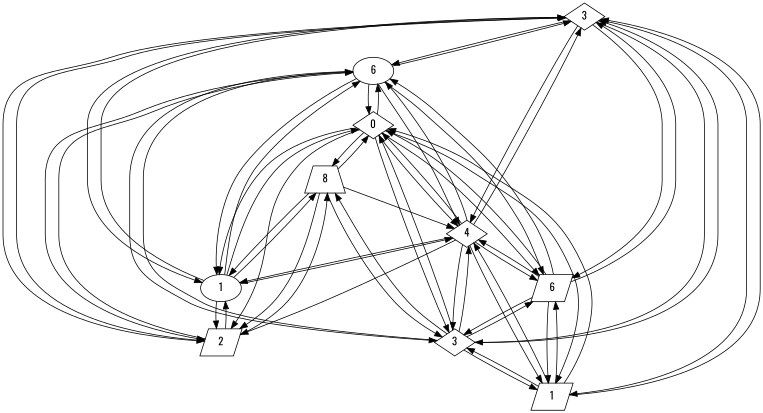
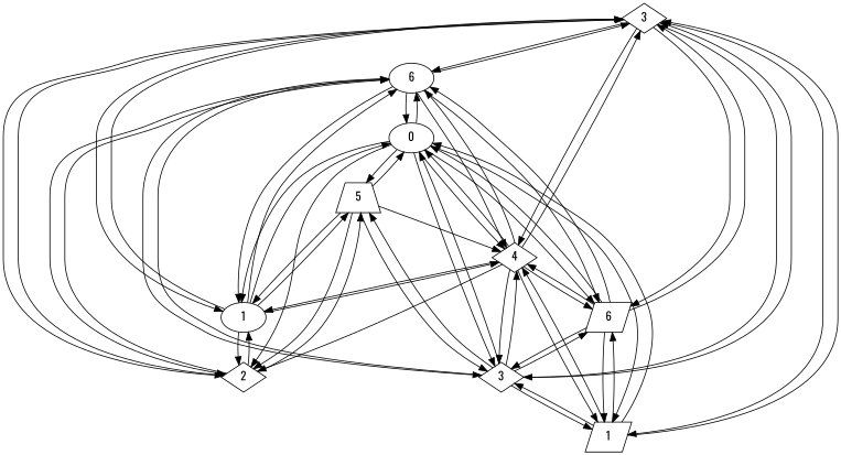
  digraph {
    fontname=Oswald
    node [fontname=Oswald shape=diamond]
    edge [fontname=Oswald]
    n1 [label=3]
    n2 [label=6 shape=ellipse]
    n3 [label=6 shape=parallelogram]
    n4 [label=4]
    n5 [label=1 shape=parallelogram]
    n6 [label=3]
-   n7 [label=2 shape=parallelogram]
+   n7 [label=2]
    n8 [label=1 shape=ellipse]
-   n9 [label=0]
-   n10 [label=8 shape=trapezium]
+   n9 [label=0 shape=ellipse]
+   n10 [label=5 shape=trapezium]
    n1 -> n2
    n1 -> n3
    n1 -> n4
    n1 -> n5
    n1 -> n6
    n1 -> n7
    n1 -> n8
    n2 -> n1
    n2 -> n3
    n2 -> n4
    n2 -> n6
    n2 -> n7
    n2 -> n8
    n2 -> n9
    n3 -> n1
    n3 -> n2
    n3 -> n4
    n3 -> n5
    n3 -> n6
    n3 -> n9
    n4 -> n1
    n4 -> n2
    n4 -> n3
    n4 -> n5
    n4 -> n6
    n4 -> n7
    n4 -> n8
    n4 -> n9
    n5 -> n1
    n5 -> n3
    n5 -> n4
    n5 -> n6
    n5 -> n9
    n6 -> n1
    n6 -> n2
    n6 -> n3
    n6 -> n4
    n6 -> n5
    n6 -> n9
    n6 -> n10
    n7 -> n1
    n7 -> n2
    n7 -> n8
    n7 -> n10
    n8 -> n1
    n8 -> n2
    n8 -> n4
    n8 -> n7
    n8 -> n9
    n8 -> n10
    n9 -> n2
    n9 -> n3
    n9 -> n4
    n9 -> n5
    n9 -> n6
    n9 -> n7
    n9 -> n8
    n9 -> n10
    n10 -> n4
    n10 -> n6
    n10 -> n7
    n10 -> n8
    n10 -> n9
  }
